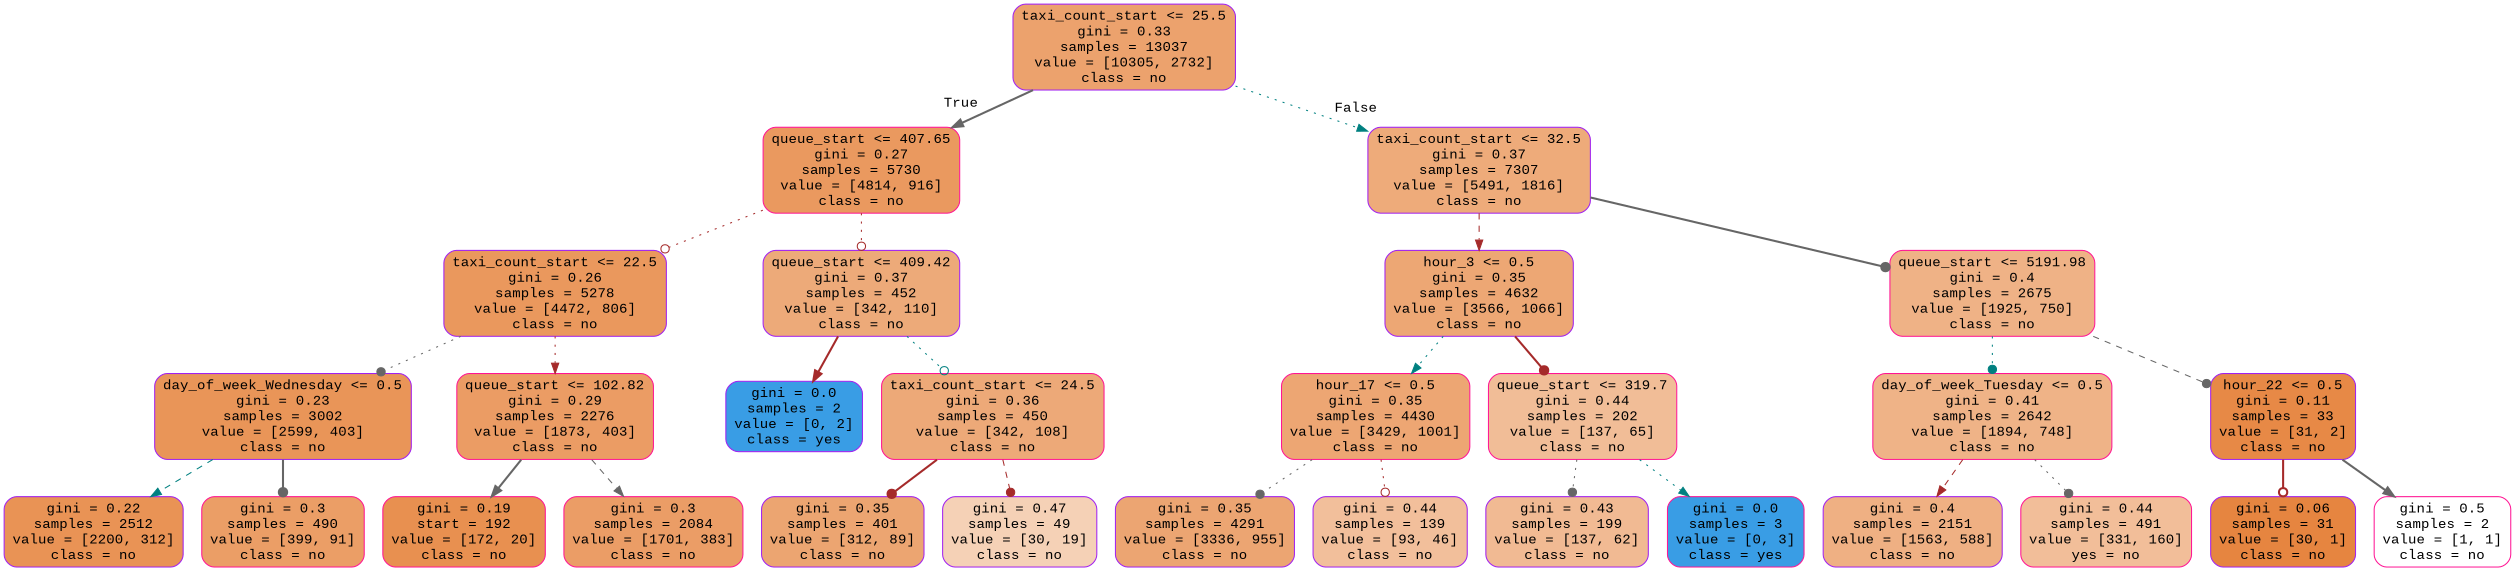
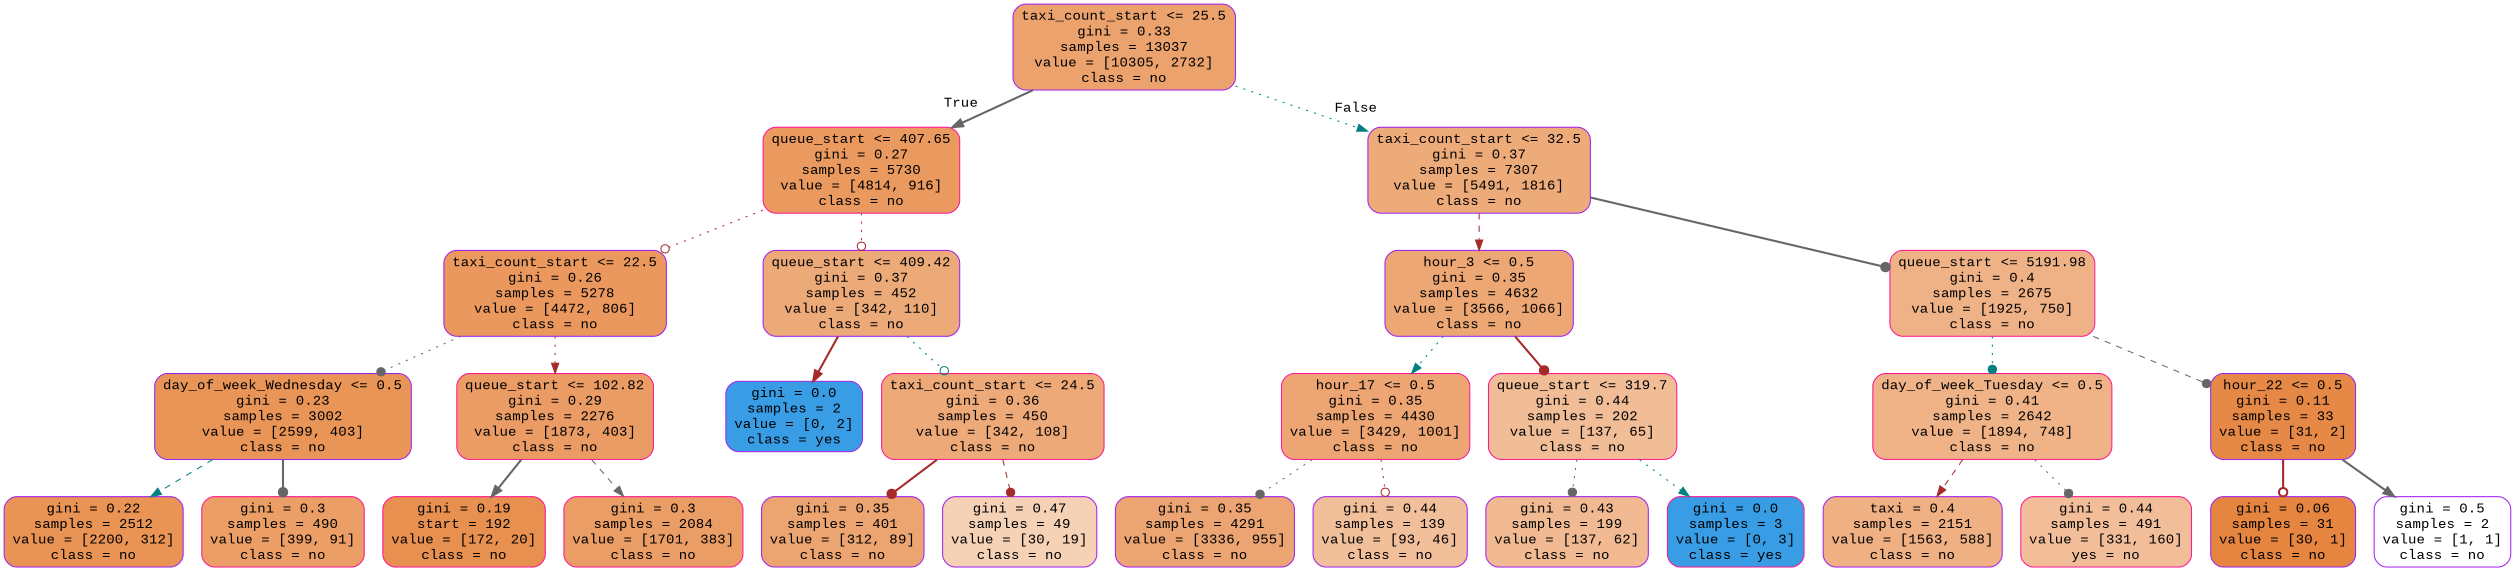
  digraph {
    fontname="Liberation Mono"
    node [color=purple fillcolor="#399de5" fontname="Liberation Mono" shape=box style="filled, rounded"]
    edge [arrowhead=normal color=gray40 fontname="Liberation Mono" style=dotted]
    n1 [fillcolor="#eca26d" label="taxi_count_start <= 25.5\ngini = 0.33\nsamples = 13037\nvalue = [10305, 2732]\nclass = no"]
    n2 [color=deeppink fillcolor="#ea995f" label="queue_start <= 407.65\ngini = 0.27\nsamples = 5730\nvalue = [4814, 916]\nclass = no"]
    n3 [fillcolor="#eeab7a" label="taxi_count_start <= 32.5\ngini = 0.37\nsamples = 7307\nvalue = [5491, 1816]\nclass = no"]
    n4 [fillcolor="#ea985d" label="taxi_count_start <= 22.5\ngini = 0.26\nsamples = 5278\nvalue = [4472, 806]\nclass = no"]
    n5 [fillcolor="#edaa79" label="queue_start <= 409.42\ngini = 0.37\nsamples = 452\nvalue = [342, 110]\nclass = no"]
    n6 [fillcolor="#eda774" label="hour_3 <= 0.5\ngini = 0.35\nsamples = 4632\nvalue = [3566, 1066]\nclass = no"]
    n7 [color=deeppink fillcolor="#efb286" label="queue_start <= 5191.98\ngini = 0.4\nsamples = 2675\nvalue = [1925, 750]\nclass = no"]
    n8 [fillcolor="#e99558" label="day_of_week_Wednesday <= 0.5\ngini = 0.23\nsamples = 3002\nvalue = [2599, 403]\nclass = no"]
    n9 [color=deeppink fillcolor="#eb9c64" label="queue_start <= 102.82\ngini = 0.29\nsamples = 2276\nvalue = [1873, 403]\nclass = no"]
    n10 [label="gini = 0.0\nsamples = 2\nvalue = [0, 2]\nclass = yes"]
    n11 [color=deeppink fillcolor="#eda978" label="taxi_count_start <= 24.5\ngini = 0.36\nsamples = 450\nvalue = [342, 108]\nclass = no"]
    n12 [fillcolor="#e99355" label="gini = 0.22\nsamples = 2512\nvalue = [2200, 312]\nclass = no"]
    n13 [color=deeppink fillcolor="#eb9e66" label="gini = 0.3\nsamples = 490\nvalue = [399, 91]\nclass = no"]
    n14 [color=deeppink fillcolor="#e89050" label="gini = 0.19\nstart = 192\nvalue = [172, 20]\nclass = no"]
    n15 [color=deeppink fillcolor="#eb9d66" label="gini = 0.3\nsamples = 2084\nvalue = [1701, 383]\nclass = no"]
    n16 [fillcolor="#eca571" label="gini = 0.35\nsamples = 401\nvalue = [312, 89]\nclass = no"]
    n17 [fillcolor="#f5d1b6" label="gini = 0.47\nsamples = 49\nvalue = [30, 19]\nclass = no"]
    n18 [color=deeppink fillcolor="#eda673" label="hour_17 <= 0.5\ngini = 0.35\nsamples = 4430\nvalue = [3429, 1001]\nclass = no"]
    n19 [color=deeppink fillcolor="#f1bd97" label="queue_start <= 319.7\ngini = 0.44\nsamples = 202\nvalue = [137, 65]\nclass = no"]
    n20 [color=deeppink fillcolor="#efb387" label="day_of_week_Tuesday <= 0.5\ngini = 0.41\nsamples = 2642\nvalue = [1894, 748]\nclass = no"]
    n21 [fillcolor="#e78946" label="hour_22 <= 0.5\ngini = 0.11\nsamples = 33\nvalue = [31, 2]\nclass = no"]
    n22 [fillcolor="#eca572" label="gini = 0.35\nsamples = 4291\nvalue = [3336, 955]\nclass = no"]
    n23 [fillcolor="#f2bf9b" label="gini = 0.44\nsamples = 139\nvalue = [93, 46]\nclass = no"]
    n24 [fillcolor="#f1ba93" label="gini = 0.43\nsamples = 199\nvalue = [137, 62]\nclass = no"]
    n25 [color=deeppink label="gini = 0.0\nsamples = 3\nvalue = [0, 3]\nclass = yes"]
-   n26 [fillcolor="#efb083" label="gini = 0.4\nsamples = 2151\nvalue = [1563, 588]\nclass = no"]
+   n26 [fillcolor="#efb083" label="taxi = 0.4\nsamples = 2151\nvalue = [1563, 588]\nclass = no"]
    n27 [color=deeppink fillcolor="#f2be99" label="gini = 0.44\nsamples = 491\nvalue = [331, 160]\nyes = no"]
    n28 [fillcolor="#e68540" label="gini = 0.06\nsamples = 31\nvalue = [30, 1]\nclass = no"]
-   n29 [color=deeppink fillcolor="#ffffff" label="gini = 0.5\nsamples = 2\nvalue = [1, 1]\nclass = no"]
+   n29 [fillcolor="#ffffff" label="gini = 0.5\nsamples = 2\nvalue = [1, 1]\nclass = no"]
    n1 -> n2 [headlabel=True labelangle=45 labeldistance=2.5 style=bold]
    n1 -> n3 [color=teal headlabel=False labelangle=-45 labeldistance=2.5]
    n2 -> n4 [arrowhead=odot color=brown]
    n2 -> n5 [arrowhead=odot color=brown]
    n3 -> n6 [color=brown style=dashed]
    n3 -> n7 [arrowhead=dot style=bold]
    n4 -> n8 [arrowhead=dot]
    n4 -> n9 [color=brown]
    n5 -> n10 [color=brown style=bold]
    n5 -> n11 [arrowhead=odot color=teal]
    n6 -> n18 [color=teal]
    n6 -> n19 [arrowhead=dot color=brown style=bold]
    n7 -> n20 [arrowhead=dot color=teal]
    n7 -> n21 [arrowhead=dot style=dashed]
    n8 -> n12 [color=teal style=dashed]
    n8 -> n13 [arrowhead=dot style=bold]
    n9 -> n14 [style=bold]
    n9 -> n15 [style=dashed]
    n11 -> n16 [arrowhead=dot color=brown style=bold]
    n11 -> n17 [arrowhead=dot color=brown style=dashed]
    n18 -> n22 [arrowhead=dot]
    n18 -> n23 [arrowhead=odot color=brown]
    n19 -> n24 [arrowhead=dot]
    n19 -> n25 [color=teal]
    n20 -> n26 [color=brown style=dashed]
    n20 -> n27 [arrowhead=dot]
    n21 -> n28 [arrowhead=odot color=brown style=bold]
    n21 -> n29 [style=bold]
  }
